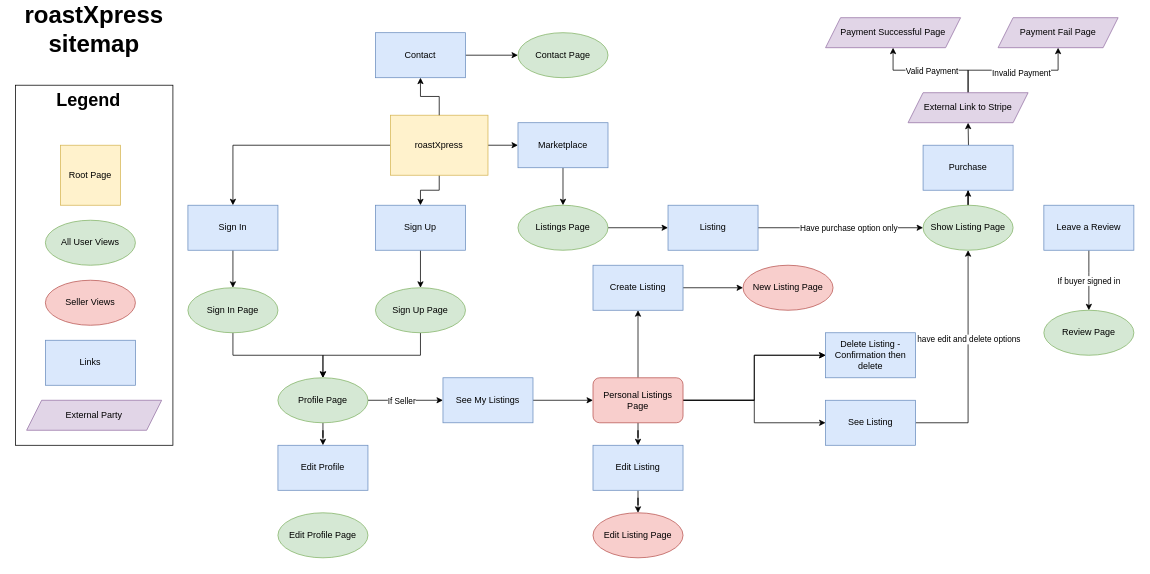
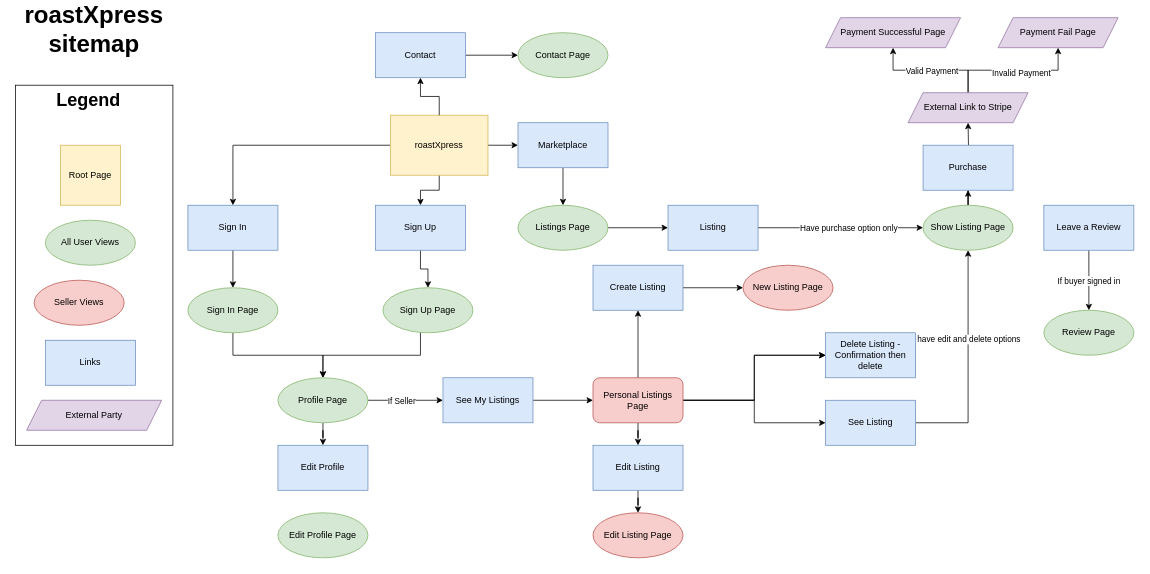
  <mxCell id="0" />
  <mxCell id="1" parent="0" />
  <mxCell id="2" value="" style="rounded=0;whiteSpace=wrap;html=1;fillColor=none;" vertex="1" parent="1"><mxGeometry x="20" y="110" width="210" height="480" as="geometry" /></mxCell>
  <mxCell id="3" value="" style="edgeStyle=orthogonalEdgeStyle;rounded=0;orthogonalLoop=1;jettySize=auto;html=1;" edge="1" parent="1" source="6" target="8"><mxGeometry relative="1" as="geometry" /></mxCell>
  <mxCell id="4" value="" style="edgeStyle=orthogonalEdgeStyle;rounded=0;orthogonalLoop=1;jettySize=auto;html=1;" edge="1" parent="1" source="6" target="10"><mxGeometry relative="1" as="geometry" /></mxCell>
  <mxCell id="5" value="" style="edgeStyle=orthogonalEdgeStyle;rounded=0;orthogonalLoop=1;jettySize=auto;html=1;" edge="1" parent="1" source="6" target="22"><mxGeometry relative="1" as="geometry" /></mxCell>
  <mxCell id="6" value="roastXpress" style="whiteSpace=wrap;html=1;aspect=fixed;fillColor=#fff2cc;strokeColor=#d6b656;" vertex="1" parent="1"><mxGeometry x="520" y="150" width="130" height="80" as="geometry" /></mxCell>
  <mxCell id="7" value="" style="edgeStyle=orthogonalEdgeStyle;rounded=0;orthogonalLoop=1;jettySize=auto;html=1;" edge="1" parent="1" source="8" target="14"><mxGeometry relative="1" as="geometry" /></mxCell>
  <mxCell id="8" value="Sign In" style="whiteSpace=wrap;html=1;fillColor=#dae8fc;strokeColor=#6c8ebf;" vertex="1" parent="1"><mxGeometry x="250" y="270" width="120" height="60" as="geometry" /></mxCell>
  <mxCell id="9" value="" style="edgeStyle=orthogonalEdgeStyle;rounded=0;orthogonalLoop=1;jettySize=auto;html=1;" edge="1" parent="1" source="10" target="12"><mxGeometry relative="1" as="geometry" /></mxCell>
  <mxCell id="10" value="Sign Up" style="whiteSpace=wrap;html=1;fillColor=#dae8fc;strokeColor=#6c8ebf;" vertex="1" parent="1"><mxGeometry x="500" y="270" width="120" height="60" as="geometry" /></mxCell>
  <mxCell id="11" style="edgeStyle=orthogonalEdgeStyle;rounded=0;orthogonalLoop=1;jettySize=auto;html=1;entryX=0.5;entryY=0;entryDx=0;entryDy=0;" edge="1" parent="1" source="12" target="18"><mxGeometry relative="1" as="geometry"><Array as="points"><mxPoint x="560" y="470" /><mxPoint x="430" y="470" /></Array></mxGeometry></mxCell>
- <mxCell id="12" value="Sign Up Page" style="ellipse;whiteSpace=wrap;html=1;fillColor=#d5e8d4;strokeColor=#82b366;" vertex="1" parent="1"><mxGeometry x="500" y="380" width="120" height="60" as="geometry" /></mxCell>
+ <mxCell id="12" value="Sign Up Page" style="ellipse;whiteSpace=wrap;html=1;fillColor=#d5e8d4;strokeColor=#82b366;" vertex="1" parent="1"><mxGeometry x="510" y="380" width="120" height="60" as="geometry" /></mxCell>
  <mxCell id="13" value="" style="edgeStyle=orthogonalEdgeStyle;rounded=0;orthogonalLoop=1;jettySize=auto;html=1;" edge="1" parent="1" source="14" target="18"><mxGeometry relative="1" as="geometry"><Array as="points"><mxPoint x="310" y="470" /><mxPoint x="430" y="470" /></Array></mxGeometry></mxCell>
  <mxCell id="14" value="Sign In Page" style="ellipse;whiteSpace=wrap;html=1;fillColor=#d5e8d4;strokeColor=#82b366;" vertex="1" parent="1"><mxGeometry x="250" y="380" width="120" height="60" as="geometry" /></mxCell>
  <mxCell id="15" value="" style="edgeStyle=orthogonalEdgeStyle;rounded=0;orthogonalLoop=1;jettySize=auto;html=1;" edge="1" parent="1" source="18" target="19"><mxGeometry relative="1" as="geometry" /></mxCell>
  <mxCell id="16" value="" style="edgeStyle=orthogonalEdgeStyle;rounded=0;orthogonalLoop=1;jettySize=auto;html=1;" edge="1" parent="1" source="18" target="30"><mxGeometry relative="1" as="geometry" /></mxCell>
  <mxCell id="17" value="If Seller" style="edgeLabel;html=1;align=center;verticalAlign=middle;resizable=0;points=[];" vertex="1" connectable="0" parent="16"><mxGeometry x="-0.113" y="-1" relative="1" as="geometry"><mxPoint as="offset" /></mxGeometry></mxCell>
  <mxCell id="18" value="Profile Page" style="ellipse;whiteSpace=wrap;html=1;fillColor=#d5e8d4;strokeColor=#82b366;" vertex="1" parent="1"><mxGeometry x="370" y="500" width="120" height="60" as="geometry" /></mxCell>
  <mxCell id="19" value="Edit Profile" style="whiteSpace=wrap;html=1;fillColor=#dae8fc;strokeColor=#6c8ebf;" vertex="1" parent="1"><mxGeometry x="370" y="590" width="120" height="60" as="geometry" /></mxCell>
  <mxCell id="20" value="Edit Profile Page" style="ellipse;whiteSpace=wrap;html=1;fillColor=#d5e8d4;strokeColor=#82b366;" vertex="1" parent="1"><mxGeometry x="370" y="680" width="120" height="60" as="geometry" /></mxCell>
  <mxCell id="21" value="" style="edgeStyle=orthogonalEdgeStyle;rounded=0;orthogonalLoop=1;jettySize=auto;html=1;" edge="1" parent="1" source="22" target="24"><mxGeometry relative="1" as="geometry" /></mxCell>
  <mxCell id="22" value="Marketplace" style="whiteSpace=wrap;html=1;fillColor=#dae8fc;strokeColor=#6c8ebf;" vertex="1" parent="1"><mxGeometry x="690" y="160" width="120" height="60" as="geometry" /></mxCell>
  <mxCell id="23" value="" style="edgeStyle=orthogonalEdgeStyle;rounded=0;orthogonalLoop=1;jettySize=auto;html=1;" edge="1" parent="1" source="24" target="49"><mxGeometry relative="1" as="geometry" /></mxCell>
  <mxCell id="24" value="Listings Page" style="ellipse;whiteSpace=wrap;html=1;fillColor=#d5e8d4;strokeColor=#82b366;" vertex="1" parent="1"><mxGeometry x="690" y="270" width="120" height="60" as="geometry" /></mxCell>
  <mxCell id="25" value="" style="edgeStyle=orthogonalEdgeStyle;rounded=0;orthogonalLoop=1;jettySize=auto;html=1;exitX=0.5;exitY=0;exitDx=0;exitDy=0;" edge="1" parent="1" source="6" target="27"><mxGeometry relative="1" as="geometry" /></mxCell>
  <mxCell id="26" value="" style="edgeStyle=orthogonalEdgeStyle;rounded=0;orthogonalLoop=1;jettySize=auto;html=1;" edge="1" parent="1" source="27" target="28"><mxGeometry relative="1" as="geometry" /></mxCell>
  <mxCell id="27" value="Contact" style="whiteSpace=wrap;html=1;fillColor=#dae8fc;strokeColor=#6c8ebf;" vertex="1" parent="1"><mxGeometry x="500" y="40" width="120" height="60" as="geometry" /></mxCell>
  <mxCell id="28" value="Contact Page" style="ellipse;whiteSpace=wrap;html=1;fillColor=#d5e8d4;strokeColor=#82b366;" vertex="1" parent="1"><mxGeometry x="690" y="40" width="120" height="60" as="geometry" /></mxCell>
  <mxCell id="29" value="" style="edgeStyle=orthogonalEdgeStyle;rounded=0;orthogonalLoop=1;jettySize=auto;html=1;" edge="1" parent="1" source="30" target="36"><mxGeometry relative="1" as="geometry" /></mxCell>
  <mxCell id="30" value="See My Listings" style="whiteSpace=wrap;html=1;fillColor=#dae8fc;strokeColor=#6c8ebf;" vertex="1" parent="1"><mxGeometry x="590" y="500" width="120" height="60" as="geometry" /></mxCell>
  <mxCell id="31" value="" style="edgeStyle=orthogonalEdgeStyle;rounded=0;orthogonalLoop=1;jettySize=auto;html=1;" edge="1" parent="1" source="36" target="38"><mxGeometry relative="1" as="geometry" /></mxCell>
  <mxCell id="32" value="" style="edgeStyle=orthogonalEdgeStyle;rounded=0;orthogonalLoop=1;jettySize=auto;html=1;" edge="1" parent="1" source="36" target="39"><mxGeometry relative="1" as="geometry" /></mxCell>
  <mxCell id="33" value="" style="edgeStyle=orthogonalEdgeStyle;rounded=0;orthogonalLoop=1;jettySize=auto;html=1;" edge="1" parent="1" source="36" target="42"><mxGeometry relative="1" as="geometry" /></mxCell>
  <mxCell id="34" value="" style="edgeStyle=orthogonalEdgeStyle;rounded=0;orthogonalLoop=1;jettySize=auto;html=1;" edge="1" parent="1" source="36" target="39"><mxGeometry relative="1" as="geometry" /></mxCell>
  <mxCell id="35" style="edgeStyle=orthogonalEdgeStyle;rounded=0;orthogonalLoop=1;jettySize=auto;html=1;" edge="1" parent="1" source="36" target="46"><mxGeometry relative="1" as="geometry" /></mxCell>
  <mxCell id="36" value="Personal Listings Page" style="whiteSpace=wrap;html=1;fillColor=#f8cecc;strokeColor=#b85450;rounded=1;" vertex="1" parent="1"><mxGeometry x="790" y="500" width="120" height="60" as="geometry" /></mxCell>
  <mxCell id="37" value="" style="edgeStyle=orthogonalEdgeStyle;rounded=0;orthogonalLoop=1;jettySize=auto;html=1;" edge="1" parent="1" source="38" target="40"><mxGeometry relative="1" as="geometry" /></mxCell>
  <mxCell id="38" value="Edit Listing" style="whiteSpace=wrap;html=1;fillColor=#dae8fc;strokeColor=#6c8ebf;" vertex="1" parent="1"><mxGeometry x="790" y="590" width="120" height="60" as="geometry" /></mxCell>
  <mxCell id="39" value="Delete Listing - Confirmation then delete" style="whiteSpace=wrap;html=1;fillColor=#dae8fc;strokeColor=#6c8ebf;" vertex="1" parent="1"><mxGeometry x="1100" y="440" width="120" height="60" as="geometry" /></mxCell>
  <mxCell id="40" value="Edit Listing Page" style="ellipse;whiteSpace=wrap;html=1;fillColor=#f8cecc;strokeColor=#b85450;" vertex="1" parent="1"><mxGeometry x="790" y="680" width="120" height="60" as="geometry" /></mxCell>
  <mxCell id="41" value="" style="edgeStyle=orthogonalEdgeStyle;rounded=0;orthogonalLoop=1;jettySize=auto;html=1;" edge="1" parent="1" source="42" target="43"><mxGeometry relative="1" as="geometry" /></mxCell>
  <mxCell id="42" value="Create Listing" style="whiteSpace=wrap;html=1;fillColor=#dae8fc;strokeColor=#6c8ebf;" vertex="1" parent="1"><mxGeometry x="790" y="350" width="120" height="60" as="geometry" /></mxCell>
  <mxCell id="43" value="New Listing Page" style="ellipse;whiteSpace=wrap;html=1;fillColor=#f8cecc;strokeColor=#b85450;" vertex="1" parent="1"><mxGeometry x="990" y="350" width="120" height="60" as="geometry" /></mxCell>
  <mxCell id="44" style="edgeStyle=orthogonalEdgeStyle;rounded=0;orthogonalLoop=1;jettySize=auto;html=1;entryX=0.5;entryY=1;entryDx=0;entryDy=0;" edge="1" parent="1" source="46" target="51"><mxGeometry relative="1" as="geometry" /></mxCell>
  <mxCell id="45" value="have edit and delete options" style="edgeLabel;html=1;align=center;verticalAlign=middle;resizable=0;points=[];" vertex="1" connectable="0" parent="44"><mxGeometry x="0.074" y="1" relative="1" as="geometry"><mxPoint x="1" y="-21" as="offset" /></mxGeometry></mxCell>
  <mxCell id="46" value="See Listing" style="rounded=0;whiteSpace=wrap;html=1;fillColor=#dae8fc;strokeColor=#6c8ebf;" vertex="1" parent="1"><mxGeometry x="1100" y="530" width="120" height="60" as="geometry" /></mxCell>
  <mxCell id="47" value="" style="edgeStyle=orthogonalEdgeStyle;rounded=0;orthogonalLoop=1;jettySize=auto;html=1;" edge="1" parent="1" source="49" target="51"><mxGeometry relative="1" as="geometry"><Array as="points"><mxPoint x="1120" y="300" /><mxPoint x="1120" y="300" /></Array></mxGeometry></mxCell>
  <mxCell id="48" value="Have purchase option only" style="edgeLabel;html=1;align=center;verticalAlign=middle;resizable=0;points=[];" vertex="1" connectable="0" parent="47"><mxGeometry x="0.173" y="3" relative="1" as="geometry"><mxPoint x="-9" y="3" as="offset" /></mxGeometry></mxCell>
  <mxCell id="49" value="Listing" style="whiteSpace=wrap;html=1;fillColor=#dae8fc;strokeColor=#6c8ebf;" vertex="1" parent="1"><mxGeometry x="890" y="270" width="120" height="60" as="geometry" /></mxCell>
  <mxCell id="50" value="" style="edgeStyle=orthogonalEdgeStyle;rounded=0;orthogonalLoop=1;jettySize=auto;html=1;" edge="1" parent="1" source="51" target="53"><mxGeometry relative="1" as="geometry" /></mxCell>
  <mxCell id="51" value="Show Listing Page" style="ellipse;whiteSpace=wrap;html=1;fillColor=#d5e8d4;strokeColor=#82b366;" vertex="1" parent="1"><mxGeometry x="1230" y="270" width="120" height="60" as="geometry" /></mxCell>
  <mxCell id="52" value="" style="edgeStyle=orthogonalEdgeStyle;rounded=0;orthogonalLoop=1;jettySize=auto;html=1;" edge="1" parent="1" target="58"><mxGeometry relative="1" as="geometry"><mxPoint x="1290" y="220" as="sourcePoint" /></mxGeometry></mxCell>
  <mxCell id="53" value="Purchase" style="whiteSpace=wrap;html=1;fillColor=#dae8fc;strokeColor=#6c8ebf;" vertex="1" parent="1"><mxGeometry x="1230" y="190" width="120" height="60" as="geometry" /></mxCell>
  <mxCell id="54" value="" style="edgeStyle=orthogonalEdgeStyle;rounded=0;orthogonalLoop=1;jettySize=auto;html=1;" edge="1" parent="1" source="58" target="59"><mxGeometry relative="1" as="geometry"><Array as="points"><mxPoint x="1290" y="90" /><mxPoint x="1190" y="90" /></Array></mxGeometry></mxCell>
  <mxCell id="55" value="Valid Payment" style="edgeLabel;html=1;align=center;verticalAlign=middle;resizable=0;points=[];" vertex="1" connectable="0" parent="54"><mxGeometry x="-0.108" y="1" relative="1" as="geometry"><mxPoint x="-8" as="offset" /></mxGeometry></mxCell>
  <mxCell id="56" value="" style="edgeStyle=orthogonalEdgeStyle;rounded=0;orthogonalLoop=1;jettySize=auto;html=1;" edge="1" parent="1" source="58" target="60"><mxGeometry relative="1" as="geometry" /></mxCell>
  <mxCell id="57" value="Invalid Payment" style="edgeLabel;html=1;align=center;verticalAlign=middle;resizable=0;points=[];" vertex="1" connectable="0" parent="56"><mxGeometry x="-0.107" y="-3" relative="1" as="geometry"><mxPoint x="20" as="offset" /></mxGeometry></mxCell>
  <mxCell id="58" value="External Link to Stripe" style="shape=parallelogram;perimeter=parallelogramPerimeter;whiteSpace=wrap;html=1;fixedSize=1;fillColor=#e1d5e7;strokeColor=#9673a6;" vertex="1" parent="1"><mxGeometry x="1210" y="120" width="160" height="40" as="geometry" /></mxCell>
  <mxCell id="59" value="Payment Successful Page" style="shape=parallelogram;perimeter=parallelogramPerimeter;whiteSpace=wrap;html=1;fixedSize=1;fillColor=#e1d5e7;strokeColor=#9673a6;" vertex="1" parent="1"><mxGeometry x="1100" y="20" width="180" height="40" as="geometry" /></mxCell>
  <mxCell id="60" value="Payment Fail Page" style="shape=parallelogram;perimeter=parallelogramPerimeter;whiteSpace=wrap;html=1;fixedSize=1;fillColor=#e1d5e7;strokeColor=#9673a6;" vertex="1" parent="1"><mxGeometry x="1330" y="20" width="160" height="40" as="geometry" /></mxCell>
  <mxCell id="61" value="" style="edgeStyle=orthogonalEdgeStyle;rounded=0;orthogonalLoop=1;jettySize=auto;html=1;" edge="1" parent="1" source="63" target="64"><mxGeometry relative="1" as="geometry"><Array as="points"><mxPoint x="1451" y="360" /><mxPoint x="1451" y="360" /></Array></mxGeometry></mxCell>
  <mxCell id="62" value="If buyer signed in" style="edgeLabel;html=1;align=center;verticalAlign=middle;resizable=0;points=[];" vertex="1" connectable="0" parent="61"><mxGeometry x="-0.25" y="-1" relative="1" as="geometry"><mxPoint y="10" as="offset" /></mxGeometry></mxCell>
  <mxCell id="63" value="Leave a Review" style="whiteSpace=wrap;html=1;fillColor=#dae8fc;strokeColor=#6c8ebf;" vertex="1" parent="1"><mxGeometry x="1391" y="270" width="120" height="60" as="geometry" /></mxCell>
  <mxCell id="64" value="Review Page" style="ellipse;whiteSpace=wrap;html=1;fillColor=#d5e8d4;strokeColor=#82b366;" vertex="1" parent="1"><mxGeometry x="1391" y="410" width="120" height="60" as="geometry" /></mxCell>
  <mxCell id="65" value="All User Views" style="ellipse;whiteSpace=wrap;html=1;fillColor=#d5e8d4;strokeColor=#82b366;" vertex="1" parent="1"><mxGeometry x="60" y="290" width="120" height="60" as="geometry" /></mxCell>
  <mxCell id="66" value="&lt;h1&gt;Legend&lt;/h1&gt;" style="text;html=1;strokeColor=none;fillColor=none;spacing=5;spacingTop=-20;whiteSpace=wrap;overflow=hidden;rounded=0;" vertex="1" parent="1"><mxGeometry x="70" y="110" width="110" height="40" as="geometry" /></mxCell>
  <mxCell id="67" value="Links" style="whiteSpace=wrap;html=1;fillColor=#dae8fc;strokeColor=#6c8ebf;" vertex="1" parent="1"><mxGeometry x="60" y="450" width="120" height="60" as="geometry" /></mxCell>
  <mxCell id="68" value="Root Page" style="whiteSpace=wrap;html=1;aspect=fixed;fillColor=#fff2cc;strokeColor=#d6b656;" vertex="1" parent="1"><mxGeometry x="80" y="190" width="80" height="80" as="geometry" /></mxCell>
  <mxCell id="69" value="External Party" style="shape=parallelogram;perimeter=parallelogramPerimeter;whiteSpace=wrap;html=1;fixedSize=1;fillColor=#e1d5e7;strokeColor=#9673a6;" vertex="1" parent="1"><mxGeometry x="35" y="530" width="180" height="40" as="geometry" /></mxCell>
- <mxCell id="70" value="Seller Views" style="ellipse;whiteSpace=wrap;html=1;fillColor=#f8cecc;strokeColor=#b85450;" vertex="1" parent="1"><mxGeometry x="60" y="370" width="120" height="60" as="geometry" /></mxCell>
+ <mxCell id="70" value="Seller Views" style="ellipse;whiteSpace=wrap;html=1;fillColor=#f8cecc;strokeColor=#b85450;" vertex="1" parent="1"><mxGeometry x="45" y="370" width="120" height="60" as="geometry" /></mxCell>
  <mxCell id="71" value="&lt;font style=&quot;font-size: 32px&quot;&gt;&lt;b&gt;roastXpress sitemap&lt;/b&gt;&lt;/font&gt;" style="text;html=1;strokeColor=none;fillColor=none;align=center;verticalAlign=middle;whiteSpace=wrap;rounded=0;" vertex="1" parent="1"><mxGeometry x="95" y="20" width="60" height="30" as="geometry" /></mxCell>
